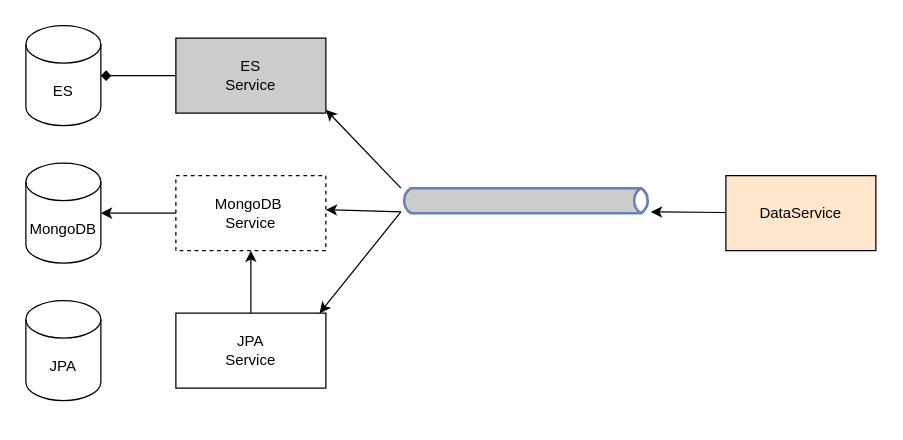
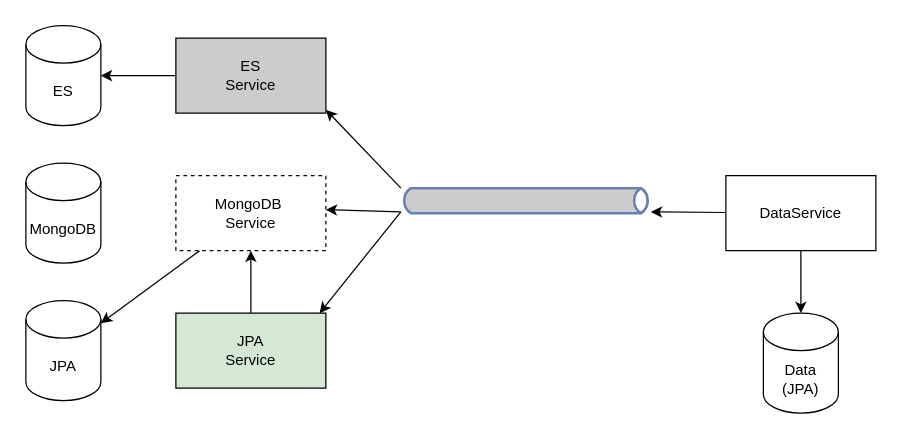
  <mxCell id="0" />
  <mxCell id="1" parent="0" />
  <mxCell id="2" value="ES" style="shape=cylinder3;whiteSpace=wrap;html=1;boundedLbl=1;backgroundOutline=1;size=15;" vertex="1" parent="1"><mxGeometry x="20" y="20" width="60" height="80" as="geometry" /></mxCell>
  <mxCell id="3" value="MongoDB" style="shape=cylinder3;whiteSpace=wrap;html=1;boundedLbl=1;backgroundOutline=1;size=15;" vertex="1" parent="1"><mxGeometry x="20" y="130" width="60" height="80" as="geometry" /></mxCell>
  <mxCell id="4" value="JPA" style="shape=cylinder3;whiteSpace=wrap;html=1;boundedLbl=1;backgroundOutline=1;size=15;" vertex="1" parent="1"><mxGeometry x="20" y="240" width="60" height="80" as="geometry" /></mxCell>
+ <mxCell id="5" value="Data&lt;br&gt;(JPA)" style="shape=cylinder3;whiteSpace=wrap;html=1;boundedLbl=1;backgroundOutline=1;size=15;" vertex="1" parent="1"><mxGeometry x="610" y="250" width="60" height="80" as="geometry" /></mxCell>
  <mxCell id="6" style="edgeStyle=none;rounded=0;orthogonalLoop=1;jettySize=auto;html=1;" edge="1" parent="1" source="9" target="15"><mxGeometry relative="1" as="geometry" /></mxCell>
  <mxCell id="7" style="edgeStyle=none;rounded=0;orthogonalLoop=1;jettySize=auto;html=1;" edge="1" parent="1" source="9" target="13"><mxGeometry relative="1" as="geometry" /></mxCell>
  <mxCell id="8" style="edgeStyle=none;rounded=0;orthogonalLoop=1;jettySize=auto;html=1;" edge="1" parent="1" source="9" target="11"><mxGeometry relative="1" as="geometry" /></mxCell>
  <mxCell id="9" value="" style="html=1;outlineConnect=0;fillColor=#CCCCCC;strokeColor=#6881B3;gradientColor=none;gradientDirection=north;strokeWidth=2;shape=mxgraph.networks.bus;gradientColor=none;gradientDirection=north;fontColor=#ffffff;perimeter=backbonePerimeter;backboneSize=20;rotation=0;" vertex="1" parent="1"><mxGeometry x="320" y="150" width="200" height="20" as="geometry" /></mxCell>
  <mxCell id="10" style="edgeStyle=none;rounded=0;orthogonalLoop=1;jettySize=auto;html=1;" edge="1" parent="1" source="11" target="13"><mxGeometry relative="1" as="geometry" /></mxCell>
- <mxCell id="11" value="JPA&lt;br&gt;Service" style="rounded=0;whiteSpace=wrap;html=1;" vertex="1" parent="1"><mxGeometry x="140" y="250" width="120" height="60" as="geometry" /></mxCell>
- <mxCell id="12" style="edgeStyle=none;rounded=0;orthogonalLoop=1;jettySize=auto;html=1;" edge="1" parent="1" source="13" target="3"><mxGeometry relative="1" as="geometry" /></mxCell>
+ <mxCell id="11" value="JPA&lt;br&gt;Service" style="rounded=0;whiteSpace=wrap;html=1;fillColor=#d5e8d4;" vertex="1" parent="1"><mxGeometry x="140" y="250" width="120" height="60" as="geometry" /></mxCell>
+ <mxCell id="12" style="edgeStyle=none;rounded=0;orthogonalLoop=1;jettySize=auto;html=1;" edge="1" parent="1" source="13" target="4"><mxGeometry relative="1" as="geometry" /></mxCell>
  <mxCell id="13" value="MongoDB&amp;nbsp;&lt;br&gt;Service" style="rounded=0;whiteSpace=wrap;html=1;dashed=1;" vertex="1" parent="1"><mxGeometry x="140" y="140" width="120" height="60" as="geometry" /></mxCell>
- <mxCell id="14" style="edgeStyle=none;rounded=0;orthogonalLoop=1;jettySize=auto;html=1;endArrow=diamond;" edge="1" parent="1" source="15" target="2"><mxGeometry relative="1" as="geometry" /></mxCell>
+ <mxCell id="14" style="edgeStyle=none;rounded=0;orthogonalLoop=1;jettySize=auto;html=1;" edge="1" parent="1" source="15" target="2"><mxGeometry relative="1" as="geometry" /></mxCell>
  <mxCell id="15" value="ES&lt;br&gt;Service" style="rounded=0;whiteSpace=wrap;html=1;fillColor=#cccccc;" vertex="1" parent="1"><mxGeometry x="140" y="30" width="120" height="60" as="geometry" /></mxCell>
  <mxCell id="16" style="edgeStyle=none;rounded=0;orthogonalLoop=1;jettySize=auto;html=1;" edge="1" parent="1" source="18" target="9"><mxGeometry relative="1" as="geometry" /></mxCell>
- <mxCell id="18" value="DataService" style="rounded=0;whiteSpace=wrap;html=1;fillColor=#ffe6cc;" vertex="1" parent="1"><mxGeometry x="580" y="140" width="120" height="60" as="geometry" /></mxCell>
+ <mxCell id="17" style="edgeStyle=none;rounded=0;orthogonalLoop=1;jettySize=auto;html=1;" edge="1" parent="1" source="18" target="5"><mxGeometry relative="1" as="geometry" /></mxCell>
+ <mxCell id="18" value="DataService" style="rounded=0;whiteSpace=wrap;html=1;" vertex="1" parent="1"><mxGeometry x="580" y="140" width="120" height="60" as="geometry" /></mxCell>
